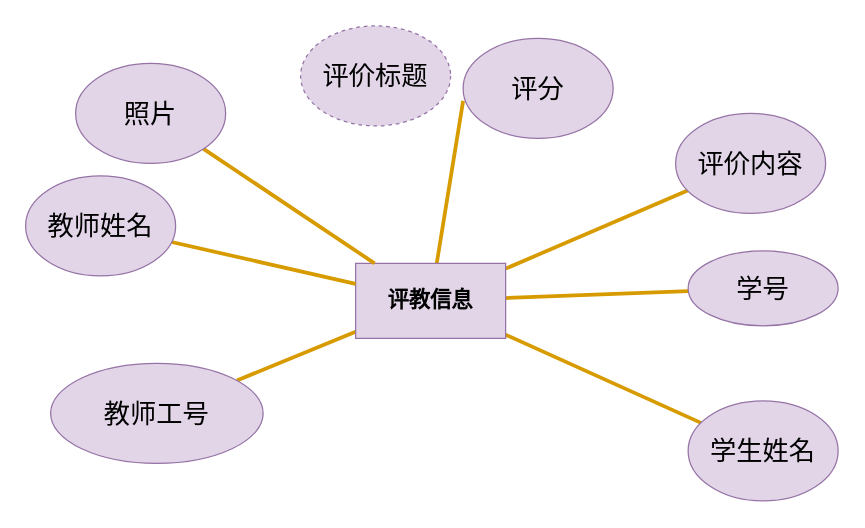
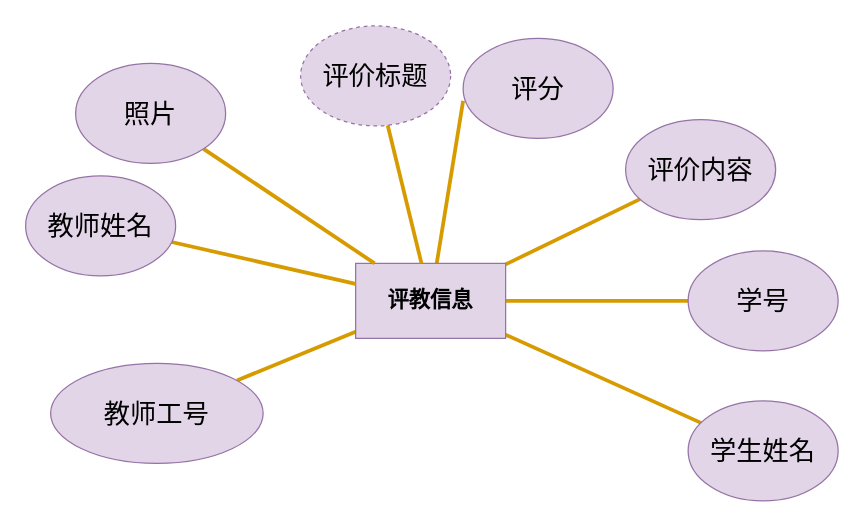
  <mxCell id="0" />
  <mxCell id="1" parent="0" />
  <mxCell id="2" style="rounded=0;orthogonalLoop=1;jettySize=auto;html=1;endArrow=none;endFill=0;fillColor=#ffe6cc;strokeColor=#d79b00;strokeWidth=3;" edge="1" parent="1" source="7" target="8"><mxGeometry relative="1" as="geometry" /></mxCell>
  <mxCell id="3" style="edgeStyle=none;shape=connector;rounded=0;orthogonalLoop=1;jettySize=auto;html=1;entryX=0;entryY=0.625;entryDx=0;entryDy=0;entryPerimeter=0;labelBackgroundColor=default;strokeColor=#d79b00;strokeWidth=3;fontFamily=Helvetica;fontSize=11;fontColor=default;endArrow=none;endFill=0;fillColor=#ffe6cc;" edge="1" parent="1" source="7" target="16"><mxGeometry relative="1" as="geometry" /></mxCell>
  <mxCell id="4" style="edgeStyle=none;shape=connector;rounded=0;orthogonalLoop=1;jettySize=auto;html=1;labelBackgroundColor=default;strokeColor=#d79b00;strokeWidth=3;fontFamily=Helvetica;fontSize=11;fontColor=default;endArrow=none;endFill=0;fillColor=#ffe6cc;" edge="1" parent="1" source="7" target="15"><mxGeometry relative="1" as="geometry" /></mxCell>
  <mxCell id="5" style="edgeStyle=none;shape=connector;rounded=0;orthogonalLoop=1;jettySize=auto;html=1;labelBackgroundColor=default;strokeColor=#d79b00;strokeWidth=3;fontFamily=Helvetica;fontSize=11;fontColor=default;endArrow=none;endFill=0;fillColor=#ffe6cc;" edge="1" parent="1" source="7" target="17"><mxGeometry relative="1" as="geometry" /></mxCell>
  <mxCell id="6" style="edgeStyle=none;shape=connector;rounded=0;orthogonalLoop=1;jettySize=auto;html=1;labelBackgroundColor=default;strokeColor=#d79b00;strokeWidth=3;fontFamily=Helvetica;fontSize=11;fontColor=default;endArrow=none;endFill=0;fillColor=#ffe6cc;" edge="1" parent="1" source="7" target="18"><mxGeometry relative="1" as="geometry" /></mxCell>
  <mxCell id="7" value="评教信息" style="rounded=0;whiteSpace=wrap;html=1;fillColor=#e1d5e7;strokeColor=#9673a6;fontFamily=Times New Roman;fontStyle=1;fontSize=17;" vertex="1" parent="1"><mxGeometry x="284" y="210" width="120" height="60" as="geometry" /></mxCell>
  <mxCell id="8" value="教师工号" style="ellipse;whiteSpace=wrap;html=1;fillColor=#e1d5e7;strokeColor=#9673a6;fontSize=21;" vertex="1" parent="1"><mxGeometry x="40" y="290" width="170" height="80" as="geometry" /></mxCell>
  <mxCell id="9" style="rounded=0;orthogonalLoop=1;jettySize=auto;html=1;endArrow=none;endFill=0;fillColor=#ffe6cc;strokeColor=#d79b00;strokeWidth=3;" edge="1" parent="1" source="7" target="10"><mxGeometry relative="1" as="geometry"><mxPoint x="274" y="190" as="sourcePoint" /></mxGeometry></mxCell>
  <mxCell id="10" value="教师姓名" style="ellipse;whiteSpace=wrap;html=1;fillColor=#e1d5e7;strokeColor=#9673a6;fontSize=21;" vertex="1" parent="1"><mxGeometry x="20" y="140" width="120" height="80" as="geometry" /></mxCell>
+ <mxCell id="11" style="rounded=0;orthogonalLoop=1;jettySize=auto;html=1;endArrow=none;endFill=0;fillColor=#ffe6cc;strokeColor=#d79b00;strokeWidth=3;" edge="1" parent="1" source="7" target="12"><mxGeometry relative="1" as="geometry"><mxPoint x="464" y="130" as="sourcePoint" /></mxGeometry></mxCell>
  <mxCell id="12" value="评价标题" style="ellipse;whiteSpace=wrap;html=1;fillColor=#e1d5e7;strokeColor=#9673a6;fontSize=21;dashed=1;" vertex="1" parent="1"><mxGeometry x="240" y="20" width="120" height="80" as="geometry" /></mxCell>
  <mxCell id="13" style="edgeStyle=none;shape=connector;rounded=0;orthogonalLoop=1;jettySize=auto;html=1;labelBackgroundColor=default;strokeColor=#d79b00;strokeWidth=3;fontFamily=Helvetica;fontSize=11;fontColor=default;endArrow=none;endFill=0;fillColor=#ffe6cc;" edge="1" parent="1" source="14" target="7"><mxGeometry relative="1" as="geometry" /></mxCell>
  <mxCell id="14" value="照片" style="ellipse;whiteSpace=wrap;html=1;fillColor=#e1d5e7;strokeColor=#9673a6;fontSize=21;" vertex="1" parent="1"><mxGeometry x="60" y="50" width="120" height="80" as="geometry" /></mxCell>
- <mxCell id="15" value="评价内容" style="ellipse;whiteSpace=wrap;html=1;fillColor=#e1d5e7;strokeColor=#9673a6;fontSize=21;" vertex="1" parent="1"><mxGeometry x="540" y="90" width="120" height="80" as="geometry" /></mxCell>
+ <mxCell id="15" value="评价内容" style="ellipse;whiteSpace=wrap;html=1;fillColor=#e1d5e7;strokeColor=#9673a6;fontSize=21;" vertex="1" parent="1"><mxGeometry x="500" y="95" width="120" height="80" as="geometry" /></mxCell>
  <mxCell id="16" value="评分" style="ellipse;whiteSpace=wrap;html=1;fillColor=#e1d5e7;strokeColor=#9673a6;fontSize=21;" vertex="1" parent="1"><mxGeometry x="370" y="30" width="120" height="80" as="geometry" /></mxCell>
- <mxCell id="17" value="学号" style="ellipse;whiteSpace=wrap;html=1;fillColor=#e1d5e7;strokeColor=#9673a6;fontSize=21;" vertex="1" parent="1"><mxGeometry x="550" y="200" width="120" height="60" as="geometry" /></mxCell>
+ <mxCell id="17" value="学号" style="ellipse;whiteSpace=wrap;html=1;fillColor=#e1d5e7;strokeColor=#9673a6;fontSize=21;" vertex="1" parent="1"><mxGeometry x="550" y="200" width="120" height="80" as="geometry" /></mxCell>
  <mxCell id="18" value="学生姓名" style="ellipse;whiteSpace=wrap;html=1;fillColor=#e1d5e7;strokeColor=#9673a6;fontSize=21;" vertex="1" parent="1"><mxGeometry x="550" y="320" width="120" height="80" as="geometry" /></mxCell>
